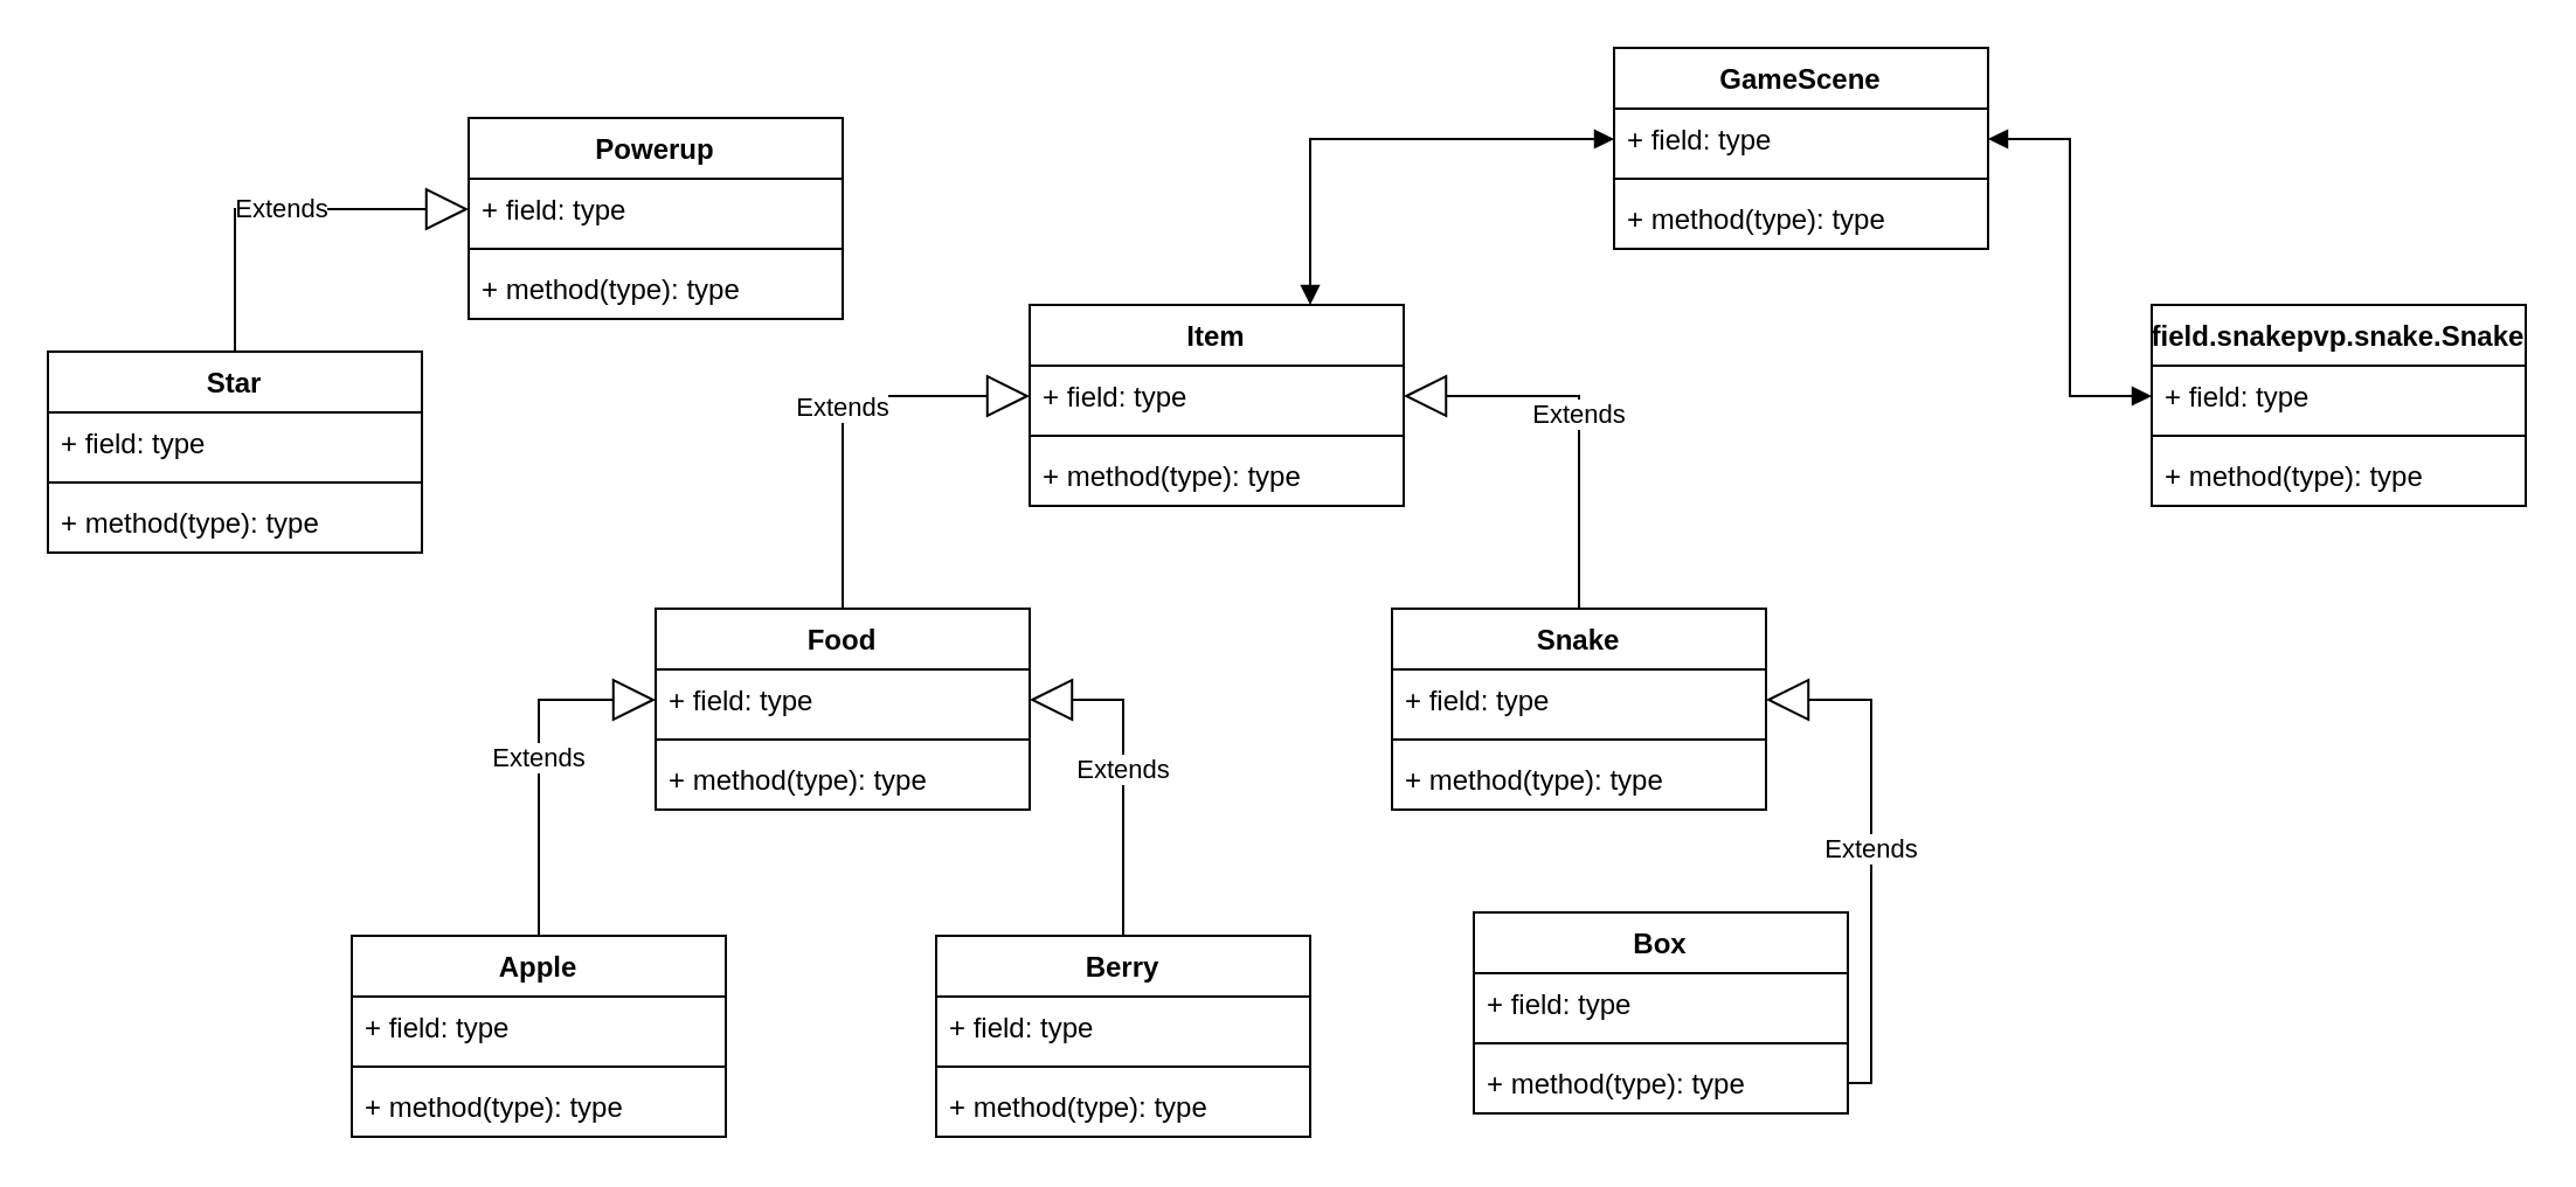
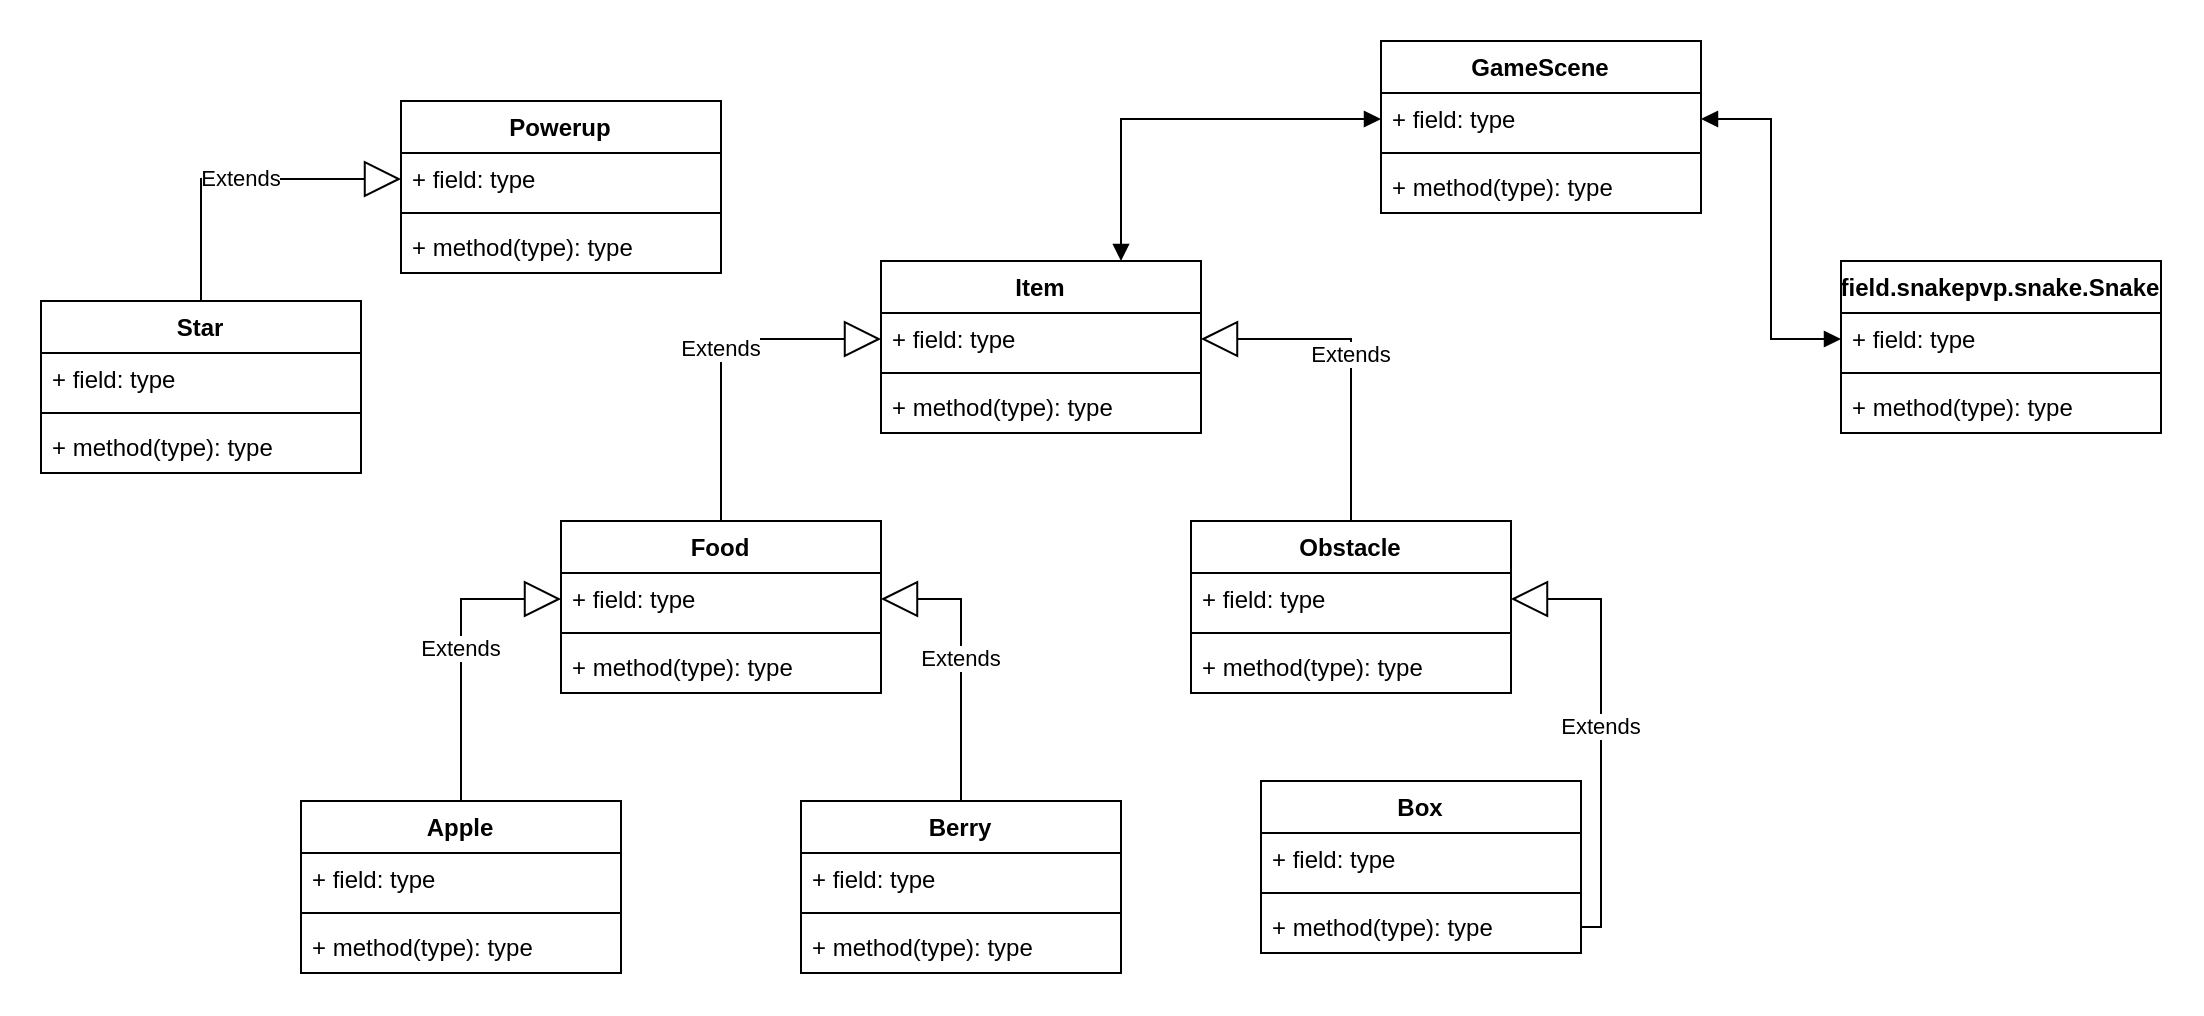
  <mxCell id="0" />
  <mxCell id="1" parent="0" />
  <mxCell id="2" value="field.snakepvp.snake.Snake" style="swimlane;fontStyle=1;align=center;verticalAlign=top;childLayout=stackLayout;horizontal=1;startSize=26;horizontalStack=0;resizeParent=1;resizeParentMax=0;resizeLast=0;collapsible=1;marginBottom=0;whiteSpace=wrap;html=1;" parent="1" vertex="1"><mxGeometry x="920" y="130" width="160" height="86" as="geometry" /></mxCell>
  <mxCell id="3" value="+ field: type" style="text;strokeColor=none;fillColor=none;align=left;verticalAlign=top;spacingLeft=4;spacingRight=4;overflow=hidden;rotatable=0;points=[[0,0.5],[1,0.5]];portConstraint=eastwest;whiteSpace=wrap;html=1;" parent="2" vertex="1"><mxGeometry y="26" width="160" height="26" as="geometry" /></mxCell>
  <mxCell id="4" value="" style="line;strokeWidth=1;fillColor=none;align=left;verticalAlign=middle;spacingTop=-1;spacingLeft=3;spacingRight=3;rotatable=0;labelPosition=right;points=[];portConstraint=eastwest;strokeColor=inherit;" parent="2" vertex="1"><mxGeometry y="52" width="160" height="8" as="geometry" /></mxCell>
  <mxCell id="5" value="+ method(type): type" style="text;strokeColor=none;fillColor=none;align=left;verticalAlign=top;spacingLeft=4;spacingRight=4;overflow=hidden;rotatable=0;points=[[0,0.5],[1,0.5]];portConstraint=eastwest;whiteSpace=wrap;html=1;" parent="2" vertex="1"><mxGeometry y="60" width="160" height="26" as="geometry" /></mxCell>
  <mxCell id="6" value="Item" style="swimlane;fontStyle=1;align=center;verticalAlign=top;childLayout=stackLayout;horizontal=1;startSize=26;horizontalStack=0;resizeParent=1;resizeParentMax=0;resizeLast=0;collapsible=1;marginBottom=0;whiteSpace=wrap;html=1;" parent="1" vertex="1"><mxGeometry x="440" y="130" width="160" height="86" as="geometry" /></mxCell>
  <mxCell id="7" value="+ field: type" style="text;strokeColor=none;fillColor=none;align=left;verticalAlign=top;spacingLeft=4;spacingRight=4;overflow=hidden;rotatable=0;points=[[0,0.5],[1,0.5]];portConstraint=eastwest;whiteSpace=wrap;html=1;" parent="6" vertex="1"><mxGeometry y="26" width="160" height="26" as="geometry" /></mxCell>
  <mxCell id="8" value="" style="line;strokeWidth=1;fillColor=none;align=left;verticalAlign=middle;spacingTop=-1;spacingLeft=3;spacingRight=3;rotatable=0;labelPosition=right;points=[];portConstraint=eastwest;strokeColor=inherit;" parent="6" vertex="1"><mxGeometry y="52" width="160" height="8" as="geometry" /></mxCell>
  <mxCell id="9" value="+ method(type): type" style="text;strokeColor=none;fillColor=none;align=left;verticalAlign=top;spacingLeft=4;spacingRight=4;overflow=hidden;rotatable=0;points=[[0,0.5],[1,0.5]];portConstraint=eastwest;whiteSpace=wrap;html=1;" parent="6" vertex="1"><mxGeometry y="60" width="160" height="26" as="geometry" /></mxCell>
  <mxCell id="10" value="Food" style="swimlane;fontStyle=1;align=center;verticalAlign=top;childLayout=stackLayout;horizontal=1;startSize=26;horizontalStack=0;resizeParent=1;resizeParentMax=0;resizeLast=0;collapsible=1;marginBottom=0;whiteSpace=wrap;html=1;" parent="1" vertex="1"><mxGeometry x="280" y="260" width="160" height="86" as="geometry" /></mxCell>
  <mxCell id="11" value="+ field: type" style="text;strokeColor=none;fillColor=none;align=left;verticalAlign=top;spacingLeft=4;spacingRight=4;overflow=hidden;rotatable=0;points=[[0,0.5],[1,0.5]];portConstraint=eastwest;whiteSpace=wrap;html=1;" parent="10" vertex="1"><mxGeometry y="26" width="160" height="26" as="geometry" /></mxCell>
  <mxCell id="12" value="" style="line;strokeWidth=1;fillColor=none;align=left;verticalAlign=middle;spacingTop=-1;spacingLeft=3;spacingRight=3;rotatable=0;labelPosition=right;points=[];portConstraint=eastwest;strokeColor=inherit;" parent="10" vertex="1"><mxGeometry y="52" width="160" height="8" as="geometry" /></mxCell>
  <mxCell id="13" value="+ method(type): type" style="text;strokeColor=none;fillColor=none;align=left;verticalAlign=top;spacingLeft=4;spacingRight=4;overflow=hidden;rotatable=0;points=[[0,0.5],[1,0.5]];portConstraint=eastwest;whiteSpace=wrap;html=1;" parent="10" vertex="1"><mxGeometry y="60" width="160" height="26" as="geometry" /></mxCell>
- <mxCell id="14" value="Snake" style="swimlane;fontStyle=1;align=center;verticalAlign=top;childLayout=stackLayout;horizontal=1;startSize=26;horizontalStack=0;resizeParent=1;resizeParentMax=0;resizeLast=0;collapsible=1;marginBottom=0;whiteSpace=wrap;html=1;" parent="1" vertex="1"><mxGeometry x="595" y="260" width="160" height="86" as="geometry" /></mxCell>
+ <mxCell id="14" value="Obstacle" style="swimlane;fontStyle=1;align=center;verticalAlign=top;childLayout=stackLayout;horizontal=1;startSize=26;horizontalStack=0;resizeParent=1;resizeParentMax=0;resizeLast=0;collapsible=1;marginBottom=0;whiteSpace=wrap;html=1;" parent="1" vertex="1"><mxGeometry x="595" y="260" width="160" height="86" as="geometry" /></mxCell>
  <mxCell id="15" value="+ field: type" style="text;strokeColor=none;fillColor=none;align=left;verticalAlign=top;spacingLeft=4;spacingRight=4;overflow=hidden;rotatable=0;points=[[0,0.5],[1,0.5]];portConstraint=eastwest;whiteSpace=wrap;html=1;" parent="14" vertex="1"><mxGeometry y="26" width="160" height="26" as="geometry" /></mxCell>
  <mxCell id="16" value="" style="line;strokeWidth=1;fillColor=none;align=left;verticalAlign=middle;spacingTop=-1;spacingLeft=3;spacingRight=3;rotatable=0;labelPosition=right;points=[];portConstraint=eastwest;strokeColor=inherit;" parent="14" vertex="1"><mxGeometry y="52" width="160" height="8" as="geometry" /></mxCell>
  <mxCell id="17" value="+ method(type): type" style="text;strokeColor=none;fillColor=none;align=left;verticalAlign=top;spacingLeft=4;spacingRight=4;overflow=hidden;rotatable=0;points=[[0,0.5],[1,0.5]];portConstraint=eastwest;whiteSpace=wrap;html=1;" parent="14" vertex="1"><mxGeometry y="60" width="160" height="26" as="geometry" /></mxCell>
  <mxCell id="18" value="Extends" style="endArrow=block;endSize=16;endFill=0;html=1;rounded=0;entryX=0;entryY=0.5;entryDx=0;entryDy=0;exitX=0.5;exitY=0;exitDx=0;exitDy=0;edgeStyle=orthogonalEdgeStyle;" parent="1" source="10" target="7" edge="1"><mxGeometry width="160" relative="1" as="geometry"><mxPoint x="670" y="240" as="sourcePoint" /><mxPoint x="510" y="240" as="targetPoint" /></mxGeometry></mxCell>
  <mxCell id="19" value="Extends" style="endArrow=block;endSize=16;endFill=0;html=1;rounded=0;entryX=1;entryY=0.5;entryDx=0;entryDy=0;exitX=0.5;exitY=0;exitDx=0;exitDy=0;edgeStyle=orthogonalEdgeStyle;" parent="1" source="14" target="7" edge="1"><mxGeometry width="160" relative="1" as="geometry"><mxPoint x="390" y="256" as="sourcePoint" /><mxPoint x="450" y="179" as="targetPoint" /></mxGeometry></mxCell>
  <mxCell id="20" value="Apple" style="swimlane;fontStyle=1;align=center;verticalAlign=top;childLayout=stackLayout;horizontal=1;startSize=26;horizontalStack=0;resizeParent=1;resizeParentMax=0;resizeLast=0;collapsible=1;marginBottom=0;whiteSpace=wrap;html=1;" parent="1" vertex="1"><mxGeometry x="150" y="400" width="160" height="86" as="geometry" /></mxCell>
  <mxCell id="21" value="+ field: type" style="text;strokeColor=none;fillColor=none;align=left;verticalAlign=top;spacingLeft=4;spacingRight=4;overflow=hidden;rotatable=0;points=[[0,0.5],[1,0.5]];portConstraint=eastwest;whiteSpace=wrap;html=1;" parent="20" vertex="1"><mxGeometry y="26" width="160" height="26" as="geometry" /></mxCell>
  <mxCell id="22" value="" style="line;strokeWidth=1;fillColor=none;align=left;verticalAlign=middle;spacingTop=-1;spacingLeft=3;spacingRight=3;rotatable=0;labelPosition=right;points=[];portConstraint=eastwest;strokeColor=inherit;" parent="20" vertex="1"><mxGeometry y="52" width="160" height="8" as="geometry" /></mxCell>
  <mxCell id="23" value="+ method(type): type" style="text;strokeColor=none;fillColor=none;align=left;verticalAlign=top;spacingLeft=4;spacingRight=4;overflow=hidden;rotatable=0;points=[[0,0.5],[1,0.5]];portConstraint=eastwest;whiteSpace=wrap;html=1;" parent="20" vertex="1"><mxGeometry y="60" width="160" height="26" as="geometry" /></mxCell>
  <mxCell id="24" value="Berry" style="swimlane;fontStyle=1;align=center;verticalAlign=top;childLayout=stackLayout;horizontal=1;startSize=26;horizontalStack=0;resizeParent=1;resizeParentMax=0;resizeLast=0;collapsible=1;marginBottom=0;whiteSpace=wrap;html=1;" parent="1" vertex="1"><mxGeometry x="400" y="400" width="160" height="86" as="geometry" /></mxCell>
  <mxCell id="25" value="+ field: type" style="text;strokeColor=none;fillColor=none;align=left;verticalAlign=top;spacingLeft=4;spacingRight=4;overflow=hidden;rotatable=0;points=[[0,0.5],[1,0.5]];portConstraint=eastwest;whiteSpace=wrap;html=1;" parent="24" vertex="1"><mxGeometry y="26" width="160" height="26" as="geometry" /></mxCell>
  <mxCell id="26" value="" style="line;strokeWidth=1;fillColor=none;align=left;verticalAlign=middle;spacingTop=-1;spacingLeft=3;spacingRight=3;rotatable=0;labelPosition=right;points=[];portConstraint=eastwest;strokeColor=inherit;" parent="24" vertex="1"><mxGeometry y="52" width="160" height="8" as="geometry" /></mxCell>
  <mxCell id="27" value="+ method(type): type" style="text;strokeColor=none;fillColor=none;align=left;verticalAlign=top;spacingLeft=4;spacingRight=4;overflow=hidden;rotatable=0;points=[[0,0.5],[1,0.5]];portConstraint=eastwest;whiteSpace=wrap;html=1;" parent="24" vertex="1"><mxGeometry y="60" width="160" height="26" as="geometry" /></mxCell>
  <mxCell id="28" value="Extends" style="endArrow=block;endSize=16;endFill=0;html=1;rounded=0;entryX=0;entryY=0.5;entryDx=0;entryDy=0;exitX=0.5;exitY=0;exitDx=0;exitDy=0;edgeStyle=orthogonalEdgeStyle;" parent="1" source="20" target="11" edge="1"><mxGeometry width="160" relative="1" as="geometry"><mxPoint x="390" y="270" as="sourcePoint" /><mxPoint x="450" y="179" as="targetPoint" /></mxGeometry></mxCell>
  <mxCell id="29" value="Extends" style="endArrow=block;endSize=16;endFill=0;html=1;rounded=0;exitX=0.5;exitY=0;exitDx=0;exitDy=0;edgeStyle=orthogonalEdgeStyle;entryX=1;entryY=0.5;entryDx=0;entryDy=0;" parent="1" source="24" target="11" edge="1"><mxGeometry width="160" relative="1" as="geometry"><mxPoint x="400" y="280" as="sourcePoint" /><mxPoint x="490" y="300" as="targetPoint" /></mxGeometry></mxCell>
  <mxCell id="30" value="Box" style="swimlane;fontStyle=1;align=center;verticalAlign=top;childLayout=stackLayout;horizontal=1;startSize=26;horizontalStack=0;resizeParent=1;resizeParentMax=0;resizeLast=0;collapsible=1;marginBottom=0;whiteSpace=wrap;html=1;" parent="1" vertex="1"><mxGeometry x="630" y="390" width="160" height="86" as="geometry" /></mxCell>
  <mxCell id="31" value="+ field: type" style="text;strokeColor=none;fillColor=none;align=left;verticalAlign=top;spacingLeft=4;spacingRight=4;overflow=hidden;rotatable=0;points=[[0,0.5],[1,0.5]];portConstraint=eastwest;whiteSpace=wrap;html=1;" parent="30" vertex="1"><mxGeometry y="26" width="160" height="26" as="geometry" /></mxCell>
  <mxCell id="32" value="" style="line;strokeWidth=1;fillColor=none;align=left;verticalAlign=middle;spacingTop=-1;spacingLeft=3;spacingRight=3;rotatable=0;labelPosition=right;points=[];portConstraint=eastwest;strokeColor=inherit;" parent="30" vertex="1"><mxGeometry y="52" width="160" height="8" as="geometry" /></mxCell>
  <mxCell id="33" value="+ method(type): type" style="text;strokeColor=none;fillColor=none;align=left;verticalAlign=top;spacingLeft=4;spacingRight=4;overflow=hidden;rotatable=0;points=[[0,0.5],[1,0.5]];portConstraint=eastwest;whiteSpace=wrap;html=1;" parent="30" vertex="1"><mxGeometry y="60" width="160" height="26" as="geometry" /></mxCell>
  <mxCell id="34" value="Extends" style="endArrow=block;endSize=16;endFill=0;html=1;rounded=0;exitX=1;exitY=0.5;exitDx=0;exitDy=0;edgeStyle=orthogonalEdgeStyle;entryX=1;entryY=0.5;entryDx=0;entryDy=0;" parent="1" source="33" target="15" edge="1"><mxGeometry width="160" relative="1" as="geometry"><mxPoint x="490" y="410" as="sourcePoint" /><mxPoint x="450" y="309" as="targetPoint" /></mxGeometry></mxCell>
  <mxCell id="35" value="Powerup" style="swimlane;fontStyle=1;align=center;verticalAlign=top;childLayout=stackLayout;horizontal=1;startSize=26;horizontalStack=0;resizeParent=1;resizeParentMax=0;resizeLast=0;collapsible=1;marginBottom=0;whiteSpace=wrap;html=1;" parent="1" vertex="1"><mxGeometry x="200" y="50" width="160" height="86" as="geometry" /></mxCell>
  <mxCell id="36" value="+ field: type" style="text;strokeColor=none;fillColor=none;align=left;verticalAlign=top;spacingLeft=4;spacingRight=4;overflow=hidden;rotatable=0;points=[[0,0.5],[1,0.5]];portConstraint=eastwest;whiteSpace=wrap;html=1;" parent="35" vertex="1"><mxGeometry y="26" width="160" height="26" as="geometry" /></mxCell>
  <mxCell id="37" value="" style="line;strokeWidth=1;fillColor=none;align=left;verticalAlign=middle;spacingTop=-1;spacingLeft=3;spacingRight=3;rotatable=0;labelPosition=right;points=[];portConstraint=eastwest;strokeColor=inherit;" parent="35" vertex="1"><mxGeometry y="52" width="160" height="8" as="geometry" /></mxCell>
  <mxCell id="38" value="+ method(type): type" style="text;strokeColor=none;fillColor=none;align=left;verticalAlign=top;spacingLeft=4;spacingRight=4;overflow=hidden;rotatable=0;points=[[0,0.5],[1,0.5]];portConstraint=eastwest;whiteSpace=wrap;html=1;" parent="35" vertex="1"><mxGeometry y="60" width="160" height="26" as="geometry" /></mxCell>
  <mxCell id="39" value="Star" style="swimlane;fontStyle=1;align=center;verticalAlign=top;childLayout=stackLayout;horizontal=1;startSize=26;horizontalStack=0;resizeParent=1;resizeParentMax=0;resizeLast=0;collapsible=1;marginBottom=0;whiteSpace=wrap;html=1;" parent="1" vertex="1"><mxGeometry x="20" y="150" width="160" height="86" as="geometry" /></mxCell>
  <mxCell id="40" value="+ field: type" style="text;strokeColor=none;fillColor=none;align=left;verticalAlign=top;spacingLeft=4;spacingRight=4;overflow=hidden;rotatable=0;points=[[0,0.5],[1,0.5]];portConstraint=eastwest;whiteSpace=wrap;html=1;" parent="39" vertex="1"><mxGeometry y="26" width="160" height="26" as="geometry" /></mxCell>
  <mxCell id="41" value="" style="line;strokeWidth=1;fillColor=none;align=left;verticalAlign=middle;spacingTop=-1;spacingLeft=3;spacingRight=3;rotatable=0;labelPosition=right;points=[];portConstraint=eastwest;strokeColor=inherit;" parent="39" vertex="1"><mxGeometry y="52" width="160" height="8" as="geometry" /></mxCell>
  <mxCell id="42" value="+ method(type): type" style="text;strokeColor=none;fillColor=none;align=left;verticalAlign=top;spacingLeft=4;spacingRight=4;overflow=hidden;rotatable=0;points=[[0,0.5],[1,0.5]];portConstraint=eastwest;whiteSpace=wrap;html=1;" parent="39" vertex="1"><mxGeometry y="60" width="160" height="26" as="geometry" /></mxCell>
  <mxCell id="43" value="Extends" style="endArrow=block;endSize=16;endFill=0;html=1;rounded=0;exitX=0.5;exitY=0;exitDx=0;exitDy=0;edgeStyle=orthogonalEdgeStyle;entryX=0;entryY=0.5;entryDx=0;entryDy=0;" parent="1" source="39" target="36" edge="1"><mxGeometry width="160" relative="1" as="geometry"><mxPoint x="370" y="81" as="sourcePoint" /><mxPoint x="512" y="139" as="targetPoint" /></mxGeometry></mxCell>
  <mxCell id="44" value="GameScene" style="swimlane;fontStyle=1;align=center;verticalAlign=top;childLayout=stackLayout;horizontal=1;startSize=26;horizontalStack=0;resizeParent=1;resizeParentMax=0;resizeLast=0;collapsible=1;marginBottom=0;whiteSpace=wrap;html=1;" parent="1" vertex="1"><mxGeometry x="690" y="20" width="160" height="86" as="geometry" /></mxCell>
  <mxCell id="45" value="+ field: type" style="text;strokeColor=none;fillColor=none;align=left;verticalAlign=top;spacingLeft=4;spacingRight=4;overflow=hidden;rotatable=0;points=[[0,0.5],[1,0.5]];portConstraint=eastwest;whiteSpace=wrap;html=1;" parent="44" vertex="1"><mxGeometry y="26" width="160" height="26" as="geometry" /></mxCell>
  <mxCell id="46" value="" style="line;strokeWidth=1;fillColor=none;align=left;verticalAlign=middle;spacingTop=-1;spacingLeft=3;spacingRight=3;rotatable=0;labelPosition=right;points=[];portConstraint=eastwest;strokeColor=inherit;" parent="44" vertex="1"><mxGeometry y="52" width="160" height="8" as="geometry" /></mxCell>
  <mxCell id="47" value="+ method(type): type" style="text;strokeColor=none;fillColor=none;align=left;verticalAlign=top;spacingLeft=4;spacingRight=4;overflow=hidden;rotatable=0;points=[[0,0.5],[1,0.5]];portConstraint=eastwest;whiteSpace=wrap;html=1;" parent="44" vertex="1"><mxGeometry y="60" width="160" height="26" as="geometry" /></mxCell>
  <mxCell id="48" value="" style="endArrow=block;startArrow=block;endFill=1;startFill=1;html=1;rounded=0;exitX=0.75;exitY=0;exitDx=0;exitDy=0;entryX=0;entryY=0.5;entryDx=0;entryDy=0;edgeStyle=orthogonalEdgeStyle;" parent="1" source="6" target="45" edge="1"><mxGeometry width="160" relative="1" as="geometry"><mxPoint x="810" y="90" as="sourcePoint" /><mxPoint x="970" y="90" as="targetPoint" /></mxGeometry></mxCell>
  <mxCell id="49" value="" style="endArrow=block;startArrow=block;endFill=1;startFill=1;html=1;rounded=0;exitX=0;exitY=0.5;exitDx=0;exitDy=0;entryX=1;entryY=0.5;entryDx=0;entryDy=0;edgeStyle=orthogonalEdgeStyle;" parent="1" source="3" target="45" edge="1"><mxGeometry width="160" relative="1" as="geometry"><mxPoint x="570" y="140" as="sourcePoint" /><mxPoint x="700" y="69" as="targetPoint" /></mxGeometry></mxCell>
